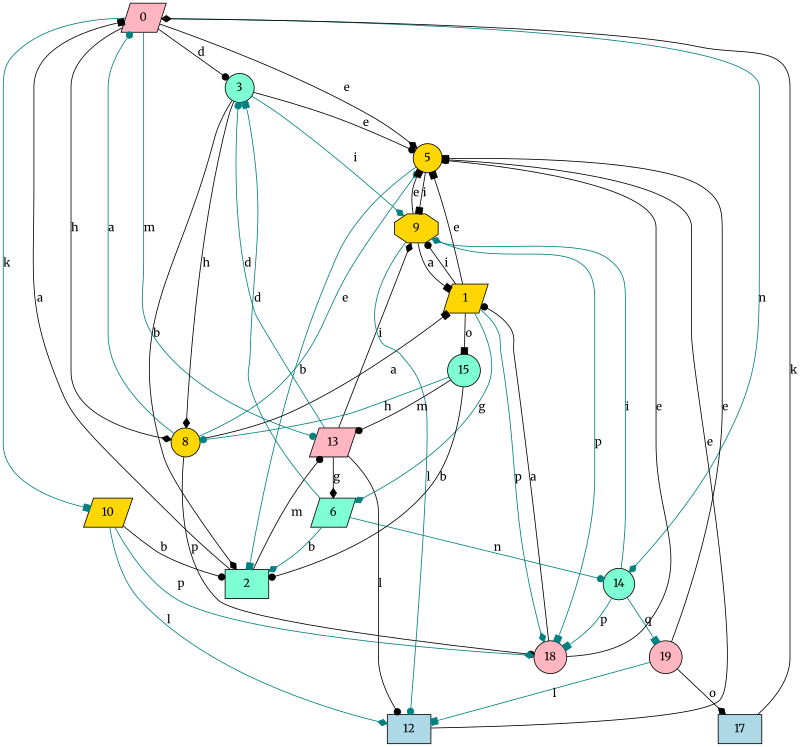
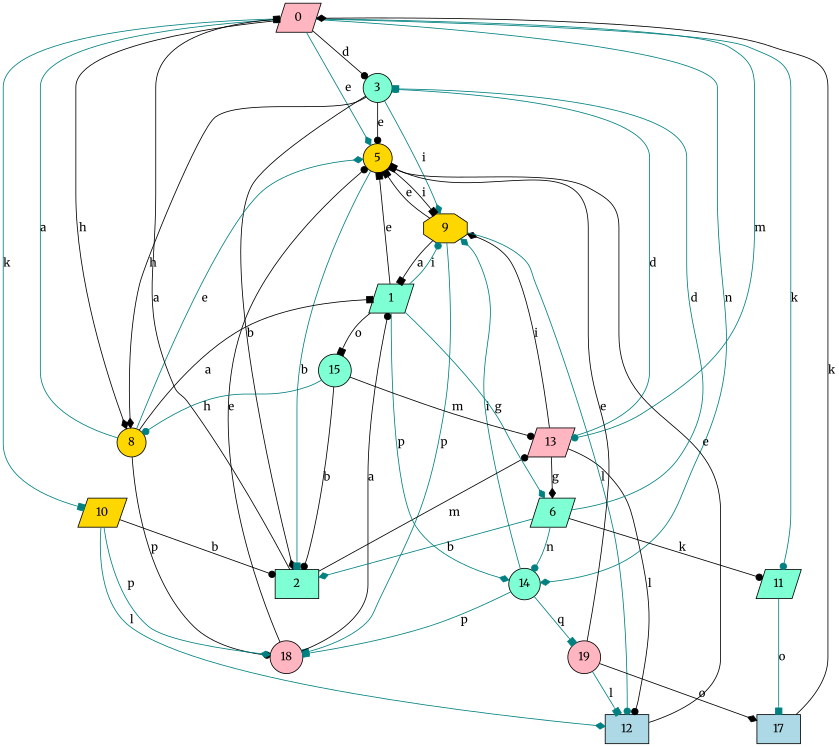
  strict digraph {
    fontname=Merriweather
    node [fillcolor=aquamarine fontname=Merriweather shape=circle style=filled]
    edge [arrowhead=dot color=black fontname=Merriweather]
    0 [fillcolor=lightpink shape=parallelogram]
    3
    5 [fillcolor=gold]
    8 [fillcolor=gold]
    10 [fillcolor=gold shape=parallelogram]
+   11 [shape=parallelogram]
    13 [fillcolor=lightpink shape=parallelogram]
    14
    9 [fillcolor=gold shape=octagon]
    2 [shape=box]
-   1 [fillcolor=gold shape=parallelogram]
+   1 [shape=parallelogram]
    18 [fillcolor=lightpink]
    12 [fillcolor=lightblue shape=box]
    17 [fillcolor=lightblue shape=box]
    6 [shape=parallelogram]
    19 [fillcolor=lightpink]
    15
    0 -> 3 [label=d]
-   0 -> 5 [arrowhead=diamond label=e]
+   0 -> 5 [arrowhead=diamond color=teal label=e]
    0 -> 8 [arrowhead=diamond label=h]
    0 -> 10 [arrowhead=box color=teal label=k]
+   0 -> 11 [color=teal label=k]
    0 -> 13 [color=teal label=m]
    0 -> 14 [arrowhead=diamond color=teal label=n]
    3 -> 5 [label=e]
    3 -> 8 [arrowhead=diamond label=h]
    3 -> 9 [arrowhead=diamond color=teal label=i]
    3 -> 2 [arrowhead=diamond label=b]
    5 -> 9 [arrowhead=box label=i]
    5 -> 2 [arrowhead=box color=teal label=b]
    8 -> 0 [color=teal label=a]
    8 -> 5 [arrowhead=diamond color=teal label=e]
    8 -> 1 [arrowhead=box label=a]
    8 -> 18 [label=p]
    10 -> 2 [label=b]
    10 -> 18 [arrowhead=diamond color=teal label=p]
    10 -> 12 [arrowhead=diamond color=teal label=l]
+   11 -> 17 [arrowhead=box color=teal label=o]
    13 -> 3 [color=teal label=d]
    13 -> 9 [arrowhead=diamond label=i]
    13 -> 12 [label=l]
    13 -> 6 [arrowhead=diamond label=g]
    14 -> 9 [arrowhead=diamond color=teal label=i]
    14 -> 18 [arrowhead=box color=teal label=p]
    14 -> 19 [arrowhead=box color=teal label=q]
    9 -> 5 [arrowhead=box label=e]
    9 -> 1 [arrowhead=box label=a]
    9 -> 18 [arrowhead=box color=teal label=p]
    9 -> 12 [color=teal label=l]
    2 -> 0 [arrowhead=box label=a]
    2 -> 13 [label=m]
    1 -> 5 [arrowhead=box label=e]
-   1 -> 9 [label=i]
-   1 -> 18 [arrowhead=diamond color=teal label=p]
+   1 -> 9 [color=teal label=i]
+   1 -> 14 [arrowhead=diamond color=teal label=p]
    1 -> 6 [arrowhead=diamond color=teal label=g]
    1 -> 15 [arrowhead=box label=o]
    18 -> 5 [label=e]
    18 -> 1 [label=a]
    12 -> 5 [arrowhead=box label=e]
    17 -> 0 [arrowhead=diamond label=k]
    6 -> 3 [arrowhead=box color=teal label=d]
+   6 -> 11 [label=k]
    6 -> 14 [color=teal label=n]
    6 -> 2 [arrowhead=diamond color=teal label=b]
    19 -> 5 [arrowhead=box label=e]
    19 -> 12 [arrowhead=box color=teal label=l]
    19 -> 17 [arrowhead=diamond label=o]
    15 -> 8 [color=teal label=h]
    15 -> 13 [label=m]
    15 -> 2 [label=b]
  }
